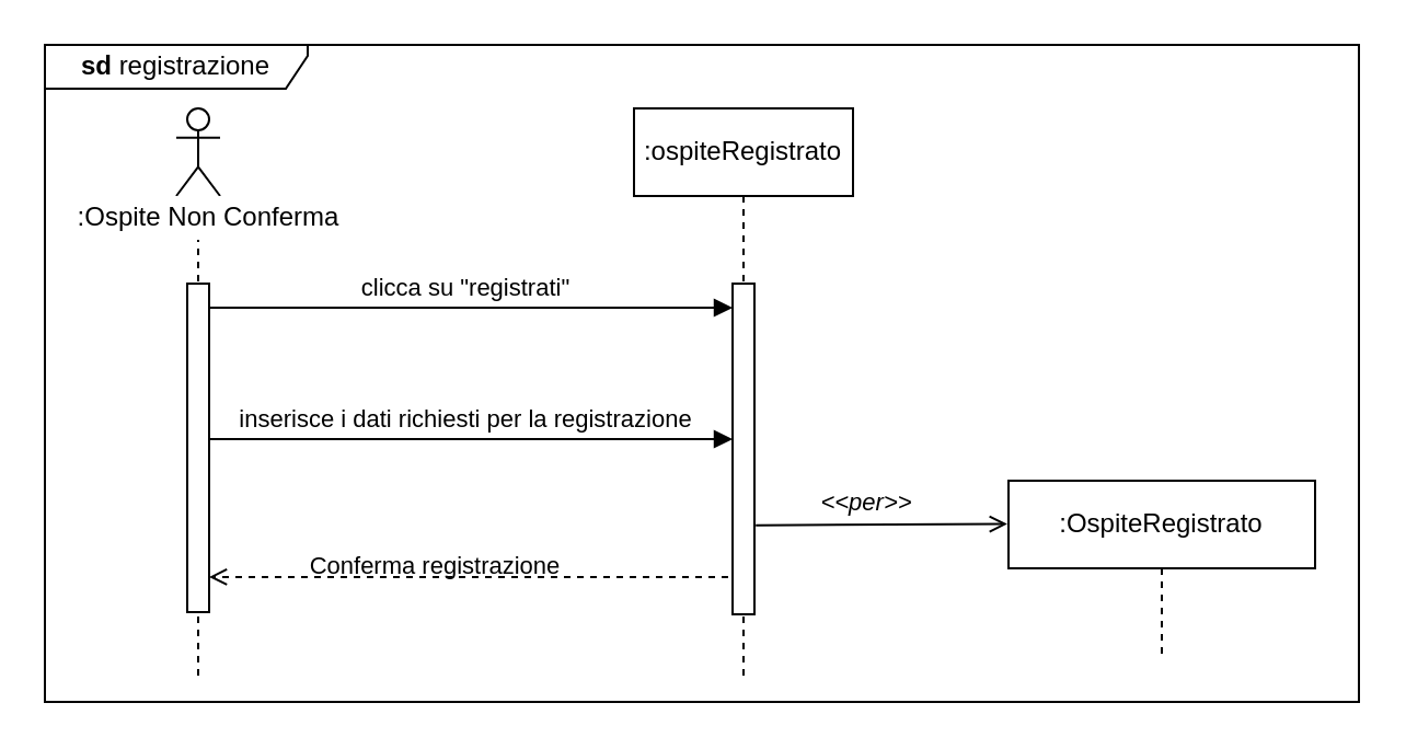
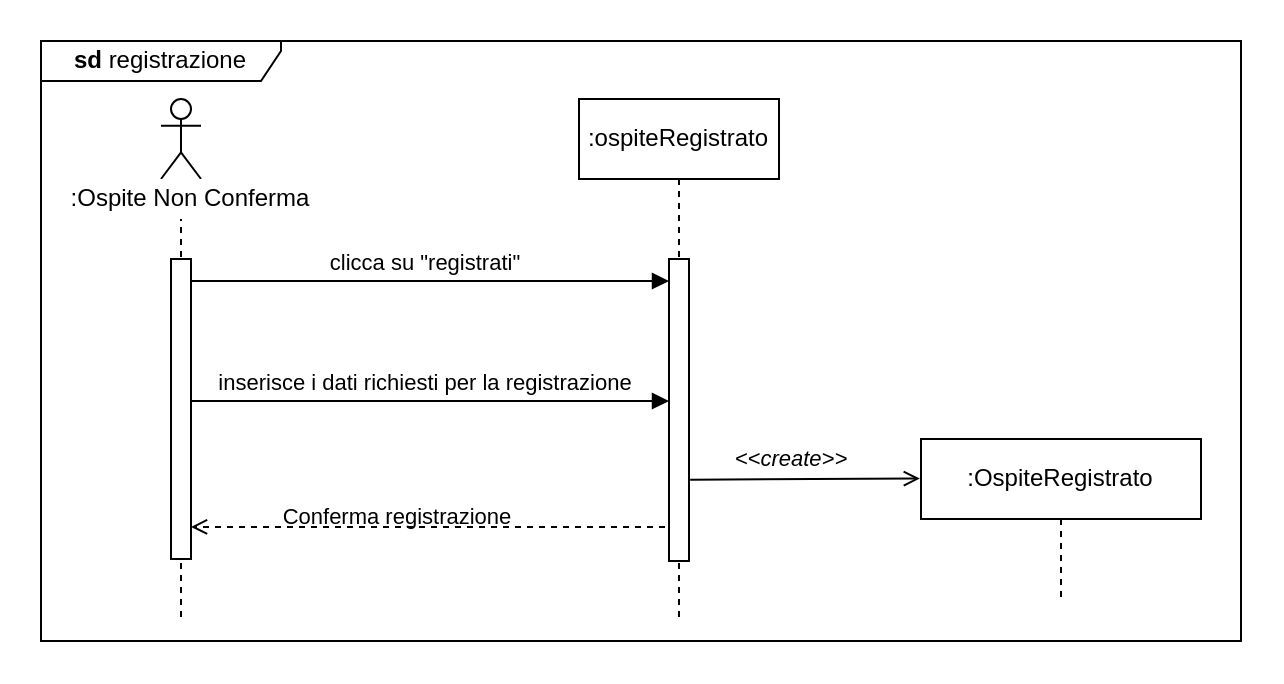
  <mxCell id="0" />
  <mxCell id="1" parent="0" />
  <mxCell id="2" value="&lt;b&gt;sd &lt;/b&gt;registrazione" style="shape=umlFrame;whiteSpace=wrap;html=1;width=120;height=20;" parent="1" vertex="1"><mxGeometry x="20" y="20" width="600" height="300" as="geometry" /></mxCell>
  <mxCell id="3" value="" style="endArrow=open;dashed=1;endFill=0;endSize=6;html=1;entryX=1;entryY=0.893;entryDx=0;entryDy=0;entryPerimeter=0;startSize=8;" parent="1" target="8" edge="1"><mxGeometry width="160" relative="1" as="geometry"><mxPoint x="332" y="263" as="sourcePoint" /><mxPoint x="96" y="277" as="targetPoint" /></mxGeometry></mxCell>
  <mxCell id="4" value="inserisce i dati richiesti per la registrazione" style="html=1;verticalAlign=bottom;startArrow=none;endArrow=block;startSize=8;exitX=0.967;exitY=0.408;exitDx=0;exitDy=0;exitPerimeter=0;startFill=0;endSize=6;" parent="1" edge="1"><mxGeometry x="-0.025" relative="1" as="geometry"><mxPoint x="94.67" y="200.04" as="sourcePoint" /><mxPoint x="334" y="200" as="targetPoint" /><mxPoint as="offset" /></mxGeometry></mxCell>
  <mxCell id="5" value="" style="endArrow=open;endFill=1;endSize=6;html=1;exitX=1.06;exitY=0.731;exitDx=0;exitDy=0;exitPerimeter=0;entryX=-0.004;entryY=0.247;entryDx=0;entryDy=0;entryPerimeter=0;startSize=8;" parent="1" source="9" target="10" edge="1"><mxGeometry width="160" relative="1" as="geometry"><mxPoint x="344" y="209" as="sourcePoint" /><mxPoint x="450" y="239" as="targetPoint" /></mxGeometry></mxCell>
  <mxCell id="6" value=":ospiteRegistrato" style="shape=umlLifeline;perimeter=lifelinePerimeter;whiteSpace=wrap;html=1;container=1;collapsible=0;recursiveResize=0;outlineConnect=0;" parent="1" vertex="1"><mxGeometry x="289" y="49" width="100" height="261" as="geometry" /></mxCell>
  <mxCell id="7" value="" style="shape=umlLifeline;participant=umlActor;perimeter=lifelinePerimeter;whiteSpace=wrap;html=1;container=1;collapsible=0;recursiveResize=0;verticalAlign=top;spacingTop=36;outlineConnect=0;" parent="1" vertex="1"><mxGeometry x="80" y="49" width="20" height="261" as="geometry" /></mxCell>
  <mxCell id="8" value="" style="html=1;points=[];perimeter=orthogonalPerimeter;" parent="7" vertex="1"><mxGeometry x="5" y="80" width="10" height="150" as="geometry" /></mxCell>
  <mxCell id="9" value="" style="html=1;points=[];perimeter=orthogonalPerimeter;" parent="1" vertex="1"><mxGeometry x="334" y="129" width="10" height="151" as="geometry" /></mxCell>
  <mxCell id="10" value=":OspiteRegistrato" style="shape=umlLifeline;perimeter=lifelinePerimeter;whiteSpace=wrap;html=1;container=1;collapsible=0;recursiveResize=0;outlineConnect=0;" parent="1" vertex="1"><mxGeometry x="460" y="219" width="140" height="80" as="geometry" /></mxCell>
- <mxCell id="11" value="&lt;i&gt;&lt;font style=&quot;font-size: 11px&quot;&gt;&amp;lt;&amp;lt;per&amp;gt;&amp;gt;&lt;/font&gt;&lt;/i&gt;" style="text;html=1;align=center;verticalAlign=middle;resizable=0;points=[];autosize=1;" parent="1" vertex="1"><mxGeometry x="360" y="219" width="70" height="20" as="geometry" /></mxCell>
+ <mxCell id="11" value="&lt;i&gt;&lt;font style=&quot;font-size: 11px&quot;&gt;&amp;lt;&amp;lt;create&amp;gt;&amp;gt;&lt;/font&gt;&lt;/i&gt;" style="text;html=1;align=center;verticalAlign=middle;resizable=0;points=[];autosize=1;" parent="1" vertex="1"><mxGeometry x="360" y="219" width="70" height="20" as="geometry" /></mxCell>
  <mxCell id="12" value="&lt;span style=&quot;line-height: 107% ; font-family: &amp;#34;calibri&amp;#34; , sans-serif&quot;&gt;&lt;font style=&quot;font-size: 11px&quot;&gt;Conferma registrazione&lt;/font&gt;&lt;/span&gt;" style="text;html=1;align=center;verticalAlign=middle;resizable=0;points=[];autosize=1;" parent="1" vertex="1"><mxGeometry x="138" y="248" width="120" height="20" as="geometry" /></mxCell>
  <mxCell id="13" value=":Ospite Non Conferma" style="text;html=1;strokeColor=none;align=center;verticalAlign=middle;whiteSpace=wrap;rounded=0;fillColor=#ffffff;" parent="1" vertex="1"><mxGeometry x="30" y="89" width="130" height="20" as="geometry" /></mxCell>
  <mxCell id="14" value="clicca su &quot;registrati&quot;" style="html=1;verticalAlign=bottom;startArrow=none;endArrow=block;startSize=8;exitX=0.967;exitY=0.408;exitDx=0;exitDy=0;exitPerimeter=0;startFill=0;endSize=6;" parent="1" edge="1"><mxGeometry x="-0.025" relative="1" as="geometry"><mxPoint x="94.67" y="140.04" as="sourcePoint" /><mxPoint x="334" y="140" as="targetPoint" /><mxPoint as="offset" /></mxGeometry></mxCell>
